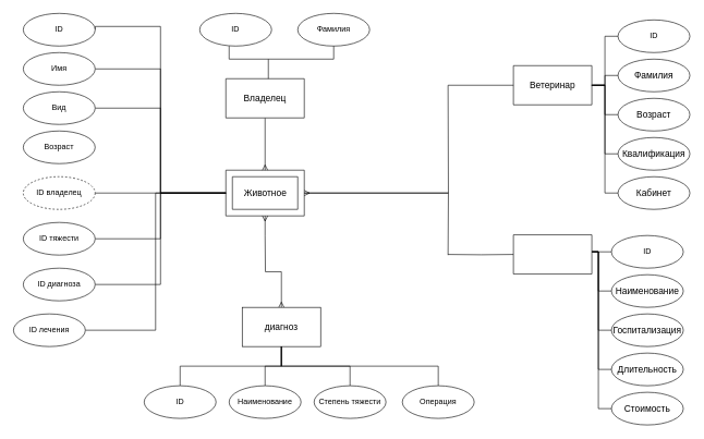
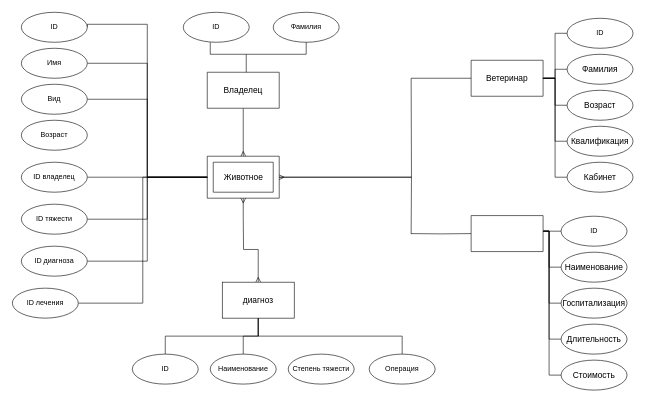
  <mxCell id="0" />
  <mxCell id="1" parent="0" />
  <mxCell id="2" value="" style="group" parent="1" vertex="1" connectable="0"><mxGeometry x="345" y="260" width="120" height="70" as="geometry" /></mxCell>
  <mxCell id="3" value="" style="verticalLabelPosition=bottom;verticalAlign=top;html=1;shape=mxgraph.basic.frame;dx=10;" parent="2" vertex="1"><mxGeometry width="120.0" height="70" as="geometry" /></mxCell>
  <mxCell id="4" value="&lt;font style=&quot;font-size: 14px&quot;&gt;Животное&lt;/font&gt;" style="text;html=1;align=center;verticalAlign=middle;resizable=0;points=[];autosize=1;strokeColor=none;fillColor=none;" parent="2" vertex="1"><mxGeometry x="20.005" y="25" width="80" height="20" as="geometry" /></mxCell>
  <mxCell id="5" style="edgeStyle=orthogonalEdgeStyle;rounded=0;orthogonalLoop=1;jettySize=auto;html=1;entryX=0.5;entryY=0;entryDx=0;entryDy=0;endArrow=ERmany;endFill=0;" parent="1" target="8" edge="1"><mxGeometry relative="1" as="geometry"><mxPoint x="405" y="360" as="sourcePoint" /></mxGeometry></mxCell>
  <mxCell id="6" style="edgeStyle=orthogonalEdgeStyle;rounded=0;orthogonalLoop=1;jettySize=auto;html=1;exitX=0.5;exitY=0;exitDx=0;exitDy=0;entryX=0.5;entryY=1;entryDx=0;entryDy=0;entryPerimeter=0;endArrow=ERmany;endFill=0;" parent="1" target="3" edge="1"><mxGeometry relative="1" as="geometry"><mxPoint x="405" y="360" as="sourcePoint" /></mxGeometry></mxCell>
  <mxCell id="7" style="edgeStyle=orthogonalEdgeStyle;rounded=0;orthogonalLoop=1;jettySize=auto;html=1;entryX=0.5;entryY=0;entryDx=0;entryDy=0;endArrow=none;endFill=0;" parent="1" source="8" target="11" edge="1"><mxGeometry relative="1" as="geometry" /></mxCell>
  <mxCell id="8" value="&lt;font style=&quot;font-size: 14px&quot;&gt;диагноз&lt;/font&gt;" style="rounded=0;whiteSpace=wrap;html=1;" parent="1" vertex="1"><mxGeometry x="370" y="470" width="120" height="60" as="geometry" /></mxCell>
  <mxCell id="9" style="edgeStyle=orthogonalEdgeStyle;rounded=0;orthogonalLoop=1;jettySize=auto;html=1;exitX=0.5;exitY=0;exitDx=0;exitDy=0;entryX=0.5;entryY=1;entryDx=0;entryDy=0;endArrow=none;endFill=0;" parent="1" source="10" target="8" edge="1"><mxGeometry relative="1" as="geometry" /></mxCell>
  <mxCell id="10" value="ID" style="ellipse;whiteSpace=wrap;html=1;" parent="1" vertex="1"><mxGeometry x="220" y="590" width="110" height="50" as="geometry" /></mxCell>
  <mxCell id="11" value="Наименование" style="ellipse;whiteSpace=wrap;html=1;" parent="1" vertex="1"><mxGeometry x="350" y="590" width="110" height="50" as="geometry" /></mxCell>
- <mxCell id="12" style="edgeStyle=orthogonalEdgeStyle;rounded=0;orthogonalLoop=1;jettySize=auto;html=1;exitX=0.5;exitY=0;exitDx=0;exitDy=0;entryX=0.5;entryY=1;entryDx=0;entryDy=0;endArrow=none;endFill=0;" parent="1" source="13" target="8" edge="1"><mxGeometry relative="1" as="geometry" /></mxCell>
  <mxCell id="13" value="Степень тяжести" style="ellipse;whiteSpace=wrap;html=1;" parent="1" vertex="1"><mxGeometry x="480" y="590" width="110" height="50" as="geometry" /></mxCell>
  <mxCell id="14" style="edgeStyle=orthogonalEdgeStyle;rounded=0;orthogonalLoop=1;jettySize=auto;html=1;exitX=1;exitY=0.5;exitDx=0;exitDy=0;entryX=0;entryY=0.5;entryDx=0;entryDy=0;entryPerimeter=0;endArrow=none;endFill=0;" parent="1" source="15" target="3" edge="1"><mxGeometry relative="1" as="geometry"><Array as="points"><mxPoint x="145" y="40" /><mxPoint x="245" y="40" /><mxPoint x="245" y="295" /></Array></mxGeometry></mxCell>
  <mxCell id="15" value="ID" style="ellipse;whiteSpace=wrap;html=1;" parent="1" vertex="1"><mxGeometry x="35" y="20" width="110" height="50" as="geometry" /></mxCell>
  <mxCell id="16" style="edgeStyle=orthogonalEdgeStyle;rounded=0;orthogonalLoop=1;jettySize=auto;html=1;exitX=1;exitY=0.5;exitDx=0;exitDy=0;entryX=0;entryY=0.5;entryDx=0;entryDy=0;entryPerimeter=0;endArrow=none;endFill=0;" parent="1" source="17" target="3" edge="1"><mxGeometry relative="1" as="geometry" /></mxCell>
  <mxCell id="17" value="Имя" style="ellipse;whiteSpace=wrap;html=1;" parent="1" vertex="1"><mxGeometry x="35" y="80" width="110" height="50" as="geometry" /></mxCell>
  <mxCell id="18" style="edgeStyle=orthogonalEdgeStyle;rounded=0;orthogonalLoop=1;jettySize=auto;html=1;exitX=1;exitY=0.5;exitDx=0;exitDy=0;entryX=0;entryY=0.5;entryDx=0;entryDy=0;entryPerimeter=0;endArrow=none;endFill=0;" parent="1" source="19" target="3" edge="1"><mxGeometry relative="1" as="geometry" /></mxCell>
  <mxCell id="19" value="Вид" style="ellipse;whiteSpace=wrap;html=1;" parent="1" vertex="1"><mxGeometry x="35" y="140" width="110" height="50" as="geometry" /></mxCell>
  <mxCell id="20" value="Возраст" style="ellipse;whiteSpace=wrap;html=1;" parent="1" vertex="1"><mxGeometry x="35" y="200" width="110" height="50" as="geometry" /></mxCell>
  <mxCell id="21" style="edgeStyle=orthogonalEdgeStyle;rounded=0;orthogonalLoop=1;jettySize=auto;html=1;exitX=1;exitY=0.5;exitDx=0;exitDy=0;entryX=0;entryY=0.5;entryDx=0;entryDy=0;entryPerimeter=0;endArrow=none;endFill=0;" parent="1" source="22" target="3" edge="1"><mxGeometry relative="1" as="geometry" /></mxCell>
  <mxCell id="22" value="ID тяжести" style="ellipse;whiteSpace=wrap;html=1;" parent="1" vertex="1"><mxGeometry x="35" y="340" width="110" height="50" as="geometry" /></mxCell>
  <mxCell id="23" style="edgeStyle=orthogonalEdgeStyle;rounded=0;orthogonalLoop=1;jettySize=auto;html=1;exitX=1;exitY=0.5;exitDx=0;exitDy=0;entryX=0;entryY=0.5;entryDx=0;entryDy=0;entryPerimeter=0;endArrow=none;endFill=0;" parent="1" source="24" target="3" edge="1"><mxGeometry relative="1" as="geometry" /></mxCell>
  <mxCell id="24" value="ID диагноза" style="ellipse;whiteSpace=wrap;html=1;" parent="1" vertex="1"><mxGeometry x="35" y="410" width="110" height="50" as="geometry" /></mxCell>
  <mxCell id="25" style="edgeStyle=orthogonalEdgeStyle;rounded=0;orthogonalLoop=1;jettySize=auto;html=1;exitX=1;exitY=0.5;exitDx=0;exitDy=0;entryX=0;entryY=0.5;entryDx=0;entryDy=0;entryPerimeter=0;endArrow=none;endFill=0;" parent="1" target="27" edge="1"><mxGeometry relative="1" as="geometry"><mxPoint x="685" y="389" as="sourcePoint" /></mxGeometry></mxCell>
  <mxCell id="26" value="" style="group" parent="1" vertex="1" connectable="0"><mxGeometry x="785" y="359" width="120" height="60" as="geometry" /></mxCell>
  <mxCell id="27" value="" style="verticalLabelPosition=bottom;verticalAlign=top;html=1;shape=mxgraph.basic.rect;fillColor2=none;strokeWidth=1;size=20;indent=5;" parent="26" vertex="1"><mxGeometry width="120" height="60" as="geometry" /></mxCell>
  <mxCell id="28" value="" style="group" parent="1" vertex="1" connectable="0"><mxGeometry x="785" y="100" width="120" height="60" as="geometry" /></mxCell>
  <mxCell id="29" value="" style="verticalLabelPosition=bottom;verticalAlign=top;html=1;shape=mxgraph.basic.rect;fillColor2=none;strokeWidth=1;size=20;indent=5;" parent="28" vertex="1"><mxGeometry width="120" height="60" as="geometry" /></mxCell>
  <mxCell id="30" value="&lt;font style=&quot;font-size: 14px&quot;&gt;Ветеринар&lt;/font&gt;" style="text;html=1;strokeColor=none;fillColor=none;align=center;verticalAlign=middle;whiteSpace=wrap;rounded=0;" parent="28" vertex="1"><mxGeometry x="40" y="20" width="40" height="20" as="geometry" /></mxCell>
  <mxCell id="31" style="edgeStyle=orthogonalEdgeStyle;rounded=0;orthogonalLoop=1;jettySize=auto;html=1;exitX=1;exitY=0.5;exitDx=0;exitDy=0;exitPerimeter=0;endArrow=none;endFill=0;" parent="1" source="3" edge="1"><mxGeometry relative="1" as="geometry"><mxPoint x="685" y="390" as="targetPoint" /></mxGeometry></mxCell>
  <mxCell id="32" style="edgeStyle=orthogonalEdgeStyle;rounded=0;orthogonalLoop=1;jettySize=auto;html=1;exitX=1;exitY=0.5;exitDx=0;exitDy=0;exitPerimeter=0;endArrow=none;endFill=0;startArrow=ERmany;startFill=0;" parent="1" source="3" edge="1"><mxGeometry relative="1" as="geometry"><mxPoint x="685" y="130" as="targetPoint" /></mxGeometry></mxCell>
  <mxCell id="33" style="edgeStyle=orthogonalEdgeStyle;rounded=0;orthogonalLoop=1;jettySize=auto;html=1;exitX=0;exitY=0.5;exitDx=0;exitDy=0;entryX=1;entryY=0.5;entryDx=0;entryDy=0;entryPerimeter=0;endArrow=none;endFill=0;" parent="1" source="34" target="29" edge="1"><mxGeometry relative="1" as="geometry" /></mxCell>
  <mxCell id="34" value="ID" style="ellipse;whiteSpace=wrap;html=1;" parent="1" vertex="1"><mxGeometry x="945" y="30" width="110" height="50" as="geometry" /></mxCell>
  <mxCell id="35" value="&lt;font style=&quot;font-size: 14px&quot;&gt;Фамилия&lt;/font&gt;" style="ellipse;whiteSpace=wrap;html=1;" parent="1" vertex="1"><mxGeometry x="945" y="90" width="110" height="50" as="geometry" /></mxCell>
  <mxCell id="36" style="edgeStyle=orthogonalEdgeStyle;rounded=0;orthogonalLoop=1;jettySize=auto;html=1;exitX=0;exitY=0.5;exitDx=0;exitDy=0;entryX=1.017;entryY=0.5;entryDx=0;entryDy=0;entryPerimeter=0;endArrow=none;endFill=0;" parent="1" source="37" target="29" edge="1"><mxGeometry relative="1" as="geometry" /></mxCell>
  <mxCell id="37" value="&lt;font style=&quot;font-size: 14px&quot;&gt;Возраст&lt;/font&gt;" style="ellipse;whiteSpace=wrap;html=1;" parent="1" vertex="1"><mxGeometry x="945" y="150" width="110" height="50" as="geometry" /></mxCell>
  <mxCell id="38" style="edgeStyle=orthogonalEdgeStyle;rounded=0;orthogonalLoop=1;jettySize=auto;html=1;exitX=0;exitY=0.5;exitDx=0;exitDy=0;entryX=1;entryY=0.5;entryDx=0;entryDy=0;entryPerimeter=0;endArrow=none;endFill=0;" parent="1" source="39" target="29" edge="1"><mxGeometry relative="1" as="geometry" /></mxCell>
  <mxCell id="39" value="&lt;font style=&quot;font-size: 14px&quot;&gt;Квалификация&lt;/font&gt;" style="ellipse;whiteSpace=wrap;html=1;" parent="1" vertex="1"><mxGeometry x="945" y="210" width="110" height="50" as="geometry" /></mxCell>
  <mxCell id="40" style="edgeStyle=orthogonalEdgeStyle;rounded=0;orthogonalLoop=1;jettySize=auto;html=1;exitX=0;exitY=0.5;exitDx=0;exitDy=0;entryX=0.992;entryY=0.5;entryDx=0;entryDy=0;entryPerimeter=0;endArrow=none;endFill=0;" parent="1" source="41" target="29" edge="1"><mxGeometry relative="1" as="geometry" /></mxCell>
  <mxCell id="41" value="&lt;span style=&quot;font-size: 14px&quot;&gt;Кабинет&lt;/span&gt;" style="ellipse;whiteSpace=wrap;html=1;" parent="1" vertex="1"><mxGeometry x="945" y="270" width="110" height="50" as="geometry" /></mxCell>
  <mxCell id="42" style="edgeStyle=orthogonalEdgeStyle;rounded=0;orthogonalLoop=1;jettySize=auto;html=1;entryX=0;entryY=0.5;entryDx=0;entryDy=0;endArrow=none;endFill=0;" parent="1" source="29" target="35" edge="1"><mxGeometry relative="1" as="geometry" /></mxCell>
  <mxCell id="43" style="edgeStyle=orthogonalEdgeStyle;rounded=0;orthogonalLoop=1;jettySize=auto;html=1;exitX=0;exitY=0.5;exitDx=0;exitDy=0;entryX=1.001;entryY=0.421;entryDx=0;entryDy=0;entryPerimeter=0;endArrow=none;endFill=0;" parent="1" source="44" target="27" edge="1"><mxGeometry relative="1" as="geometry" /></mxCell>
  <mxCell id="44" value="ID" style="ellipse;whiteSpace=wrap;html=1;" parent="1" vertex="1"><mxGeometry x="935" y="360" width="110" height="50" as="geometry" /></mxCell>
  <mxCell id="45" style="edgeStyle=orthogonalEdgeStyle;rounded=0;orthogonalLoop=1;jettySize=auto;html=1;exitX=0;exitY=0.5;exitDx=0;exitDy=0;entryX=1.003;entryY=0.428;entryDx=0;entryDy=0;entryPerimeter=0;endArrow=none;endFill=0;" parent="1" source="46" target="27" edge="1"><mxGeometry relative="1" as="geometry"><Array as="points"><mxPoint x="915" y="445" /><mxPoint x="915" y="385" /><mxPoint x="905" y="385" /></Array></mxGeometry></mxCell>
  <mxCell id="46" value="&lt;font style=&quot;font-size: 14px&quot;&gt;Наименование&lt;/font&gt;" style="ellipse;whiteSpace=wrap;html=1;" parent="1" vertex="1"><mxGeometry x="935" y="420" width="110" height="50" as="geometry" /></mxCell>
  <mxCell id="47" style="edgeStyle=orthogonalEdgeStyle;rounded=0;orthogonalLoop=1;jettySize=auto;html=1;exitX=0;exitY=0.5;exitDx=0;exitDy=0;entryX=1.005;entryY=0.436;entryDx=0;entryDy=0;entryPerimeter=0;endArrow=none;endFill=0;" parent="1" source="48" target="27" edge="1"><mxGeometry relative="1" as="geometry"><Array as="points"><mxPoint x="915" y="505" /><mxPoint x="915" y="385" /></Array></mxGeometry></mxCell>
  <mxCell id="48" value="&lt;font style=&quot;font-size: 14px&quot;&gt;Госпитализация&lt;/font&gt;" style="ellipse;whiteSpace=wrap;html=1;" parent="1" vertex="1"><mxGeometry x="935" y="480" width="110" height="50" as="geometry" /></mxCell>
  <mxCell id="49" style="edgeStyle=orthogonalEdgeStyle;rounded=0;orthogonalLoop=1;jettySize=auto;html=1;exitX=0;exitY=0.5;exitDx=0;exitDy=0;entryX=0.999;entryY=0.432;entryDx=0;entryDy=0;entryPerimeter=0;endArrow=none;endFill=0;" parent="1" source="50" target="27" edge="1"><mxGeometry relative="1" as="geometry"><Array as="points"><mxPoint x="915" y="565" /><mxPoint x="915" y="385" /></Array></mxGeometry></mxCell>
  <mxCell id="50" value="&lt;font style=&quot;font-size: 14px&quot;&gt;Длительность&lt;/font&gt;" style="ellipse;whiteSpace=wrap;html=1;" parent="1" vertex="1"><mxGeometry x="935" y="540" width="110" height="50" as="geometry" /></mxCell>
  <mxCell id="51" style="edgeStyle=orthogonalEdgeStyle;rounded=0;orthogonalLoop=1;jettySize=auto;html=1;exitX=0;exitY=0.5;exitDx=0;exitDy=0;entryX=1.003;entryY=0.432;entryDx=0;entryDy=0;entryPerimeter=0;endArrow=none;endFill=0;" parent="1" source="52" target="27" edge="1"><mxGeometry relative="1" as="geometry"><Array as="points"><mxPoint x="915" y="625" /><mxPoint x="915" y="385" /></Array></mxGeometry></mxCell>
  <mxCell id="52" value="&lt;span style=&quot;font-size: 14px&quot;&gt;Стоимость&lt;/span&gt;" style="ellipse;whiteSpace=wrap;html=1;" parent="1" vertex="1"><mxGeometry x="935" y="600" width="110" height="50" as="geometry" /></mxCell>
  <mxCell id="53" style="edgeStyle=orthogonalEdgeStyle;rounded=0;orthogonalLoop=1;jettySize=auto;html=1;exitX=0.5;exitY=0;exitDx=0;exitDy=0;startArrow=none;startFill=0;endArrow=none;endFill=0;" parent="1" source="54" target="8" edge="1"><mxGeometry relative="1" as="geometry" /></mxCell>
  <mxCell id="54" value="Операция" style="ellipse;whiteSpace=wrap;html=1;" parent="1" vertex="1"><mxGeometry x="615" y="590" width="110" height="50" as="geometry" /></mxCell>
  <mxCell id="55" style="edgeStyle=orthogonalEdgeStyle;rounded=0;orthogonalLoop=1;jettySize=auto;html=1;exitX=1;exitY=0.5;exitDx=0;exitDy=0;entryX=0;entryY=0.5;entryDx=0;entryDy=0;entryPerimeter=0;endArrow=none;endFill=0;" parent="1" source="56" target="3" edge="1"><mxGeometry relative="1" as="geometry" /></mxCell>
  <mxCell id="56" value="ID лечения" style="ellipse;whiteSpace=wrap;html=1;" parent="1" vertex="1"><mxGeometry x="20" y="480" width="110" height="50" as="geometry" /></mxCell>
  <mxCell id="57" value="" style="line;strokeWidth=1;html=1;perimeter=backbonePerimeter;points=[];outlineConnect=0;" parent="1" vertex="1"><mxGeometry x="145" y="290" width="100" height="10" as="geometry" /></mxCell>
- <mxCell id="58" value="ID&amp;nbsp;владелец" style="ellipse;whiteSpace=wrap;html=1;dashed=1;" parent="1" vertex="1"><mxGeometry x="35" y="270" width="110" height="50" as="geometry" /></mxCell>
+ <mxCell id="58" value="ID&amp;nbsp;владелец" style="ellipse;whiteSpace=wrap;html=1;" parent="1" vertex="1"><mxGeometry x="35" y="270" width="110" height="50" as="geometry" /></mxCell>
  <mxCell id="59" value="" style="fontSize=12;html=1;endArrow=ERmany;rounded=0;jumpStyle=line;strokeWidth=1;strokeColor=#000000;entryX=0.5;entryY=0;entryDx=0;entryDy=0;entryPerimeter=0;" parent="1" target="3" edge="1"><mxGeometry width="100" height="100" relative="1" as="geometry"><mxPoint x="405" y="180" as="sourcePoint" /><mxPoint x="415" y="40" as="targetPoint" /></mxGeometry></mxCell>
  <mxCell id="60" value="" style="group" parent="1" vertex="1" connectable="0"><mxGeometry x="345" y="120" width="120" height="60" as="geometry" /></mxCell>
  <mxCell id="61" value="" style="verticalLabelPosition=bottom;verticalAlign=top;html=1;shape=mxgraph.basic.rect;fillColor2=none;strokeWidth=1;size=20;indent=5;" parent="60" vertex="1"><mxGeometry width="120" height="60" as="geometry" /></mxCell>
  <mxCell id="62" value="&lt;span style=&quot;font-size: 14px;&quot;&gt;Владелец&lt;br&gt;&lt;/span&gt;" style="text;html=1;strokeColor=none;fillColor=none;align=center;verticalAlign=middle;whiteSpace=wrap;rounded=0;" parent="60" vertex="1"><mxGeometry x="40" y="20" width="40" height="20" as="geometry" /></mxCell>
  <mxCell id="63" value="ID" style="ellipse;whiteSpace=wrap;html=1;" parent="1" vertex="1"><mxGeometry x="305" y="20" width="110" height="50" as="geometry" /></mxCell>
  <mxCell id="64" value="Фамилия" style="ellipse;whiteSpace=wrap;html=1;" parent="1" vertex="1"><mxGeometry x="455" y="20" width="110" height="50" as="geometry" /></mxCell>
  <mxCell id="65" value="" style="line;strokeWidth=1;direction=south;html=1;" parent="1" vertex="1"><mxGeometry x="405" y="90" width="10" height="30" as="geometry" /></mxCell>
  <mxCell id="66" value="" style="line;strokeWidth=1;html=1;perimeter=backbonePerimeter;points=[];outlineConnect=0;" parent="1" vertex="1"><mxGeometry x="350" y="85" width="160" height="10" as="geometry" /></mxCell>
  <mxCell id="67" value="" style="line;strokeWidth=1;direction=south;html=1;" parent="1" vertex="1"><mxGeometry x="505" y="70" width="10" height="20" as="geometry" /></mxCell>
  <mxCell id="68" value="" style="line;strokeWidth=1;direction=south;html=1;" parent="1" vertex="1"><mxGeometry x="345" y="70" width="10" height="20" as="geometry" /></mxCell>
  <mxCell id="69" value="" style="line;strokeWidth=1;html=1;perimeter=backbonePerimeter;points=[];outlineConnect=0;" vertex="1" parent="1"><mxGeometry x="685" y="125" width="100" height="10" as="geometry" /></mxCell>
